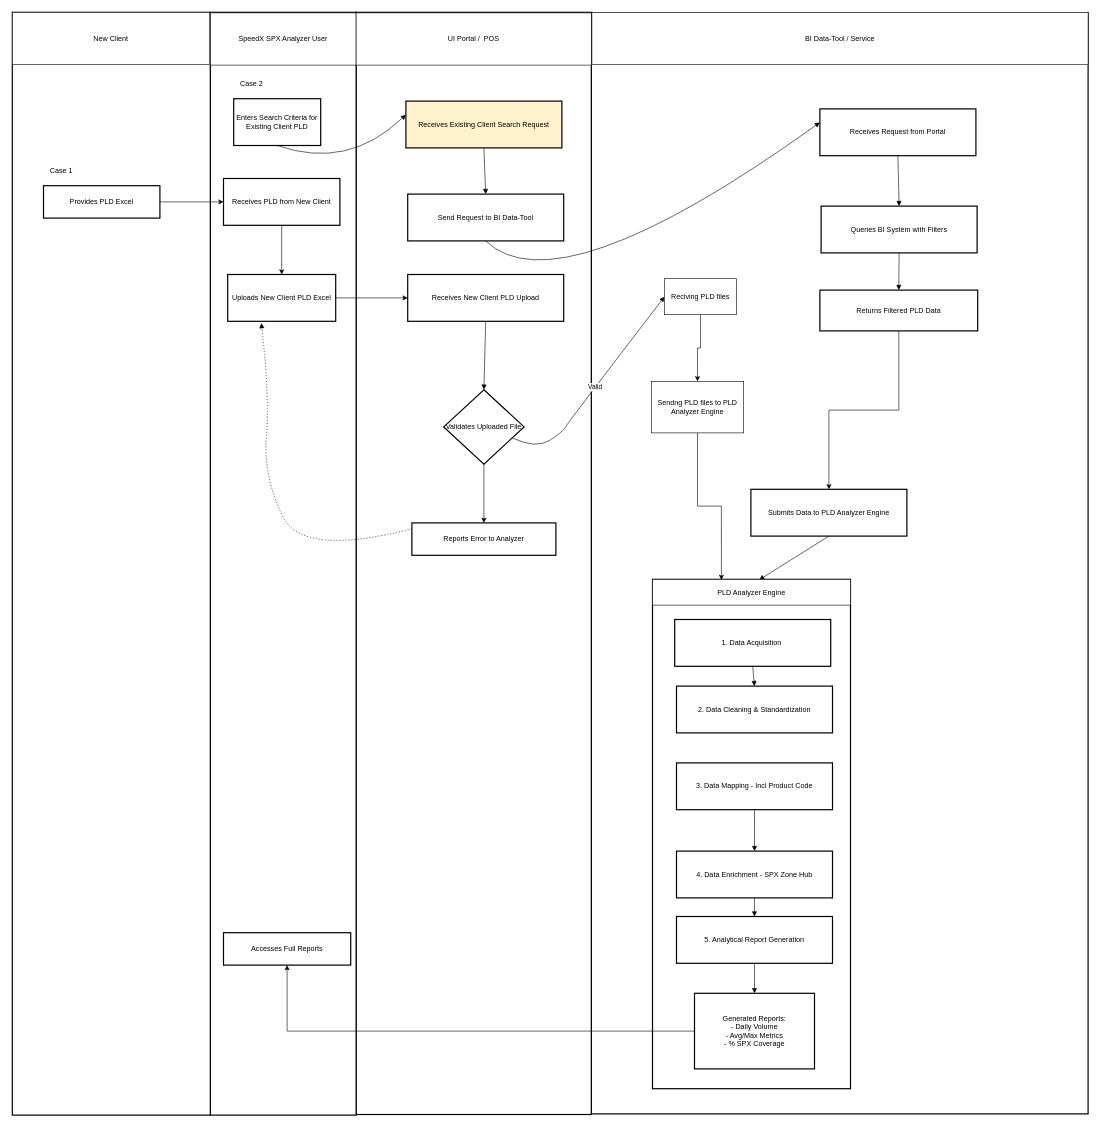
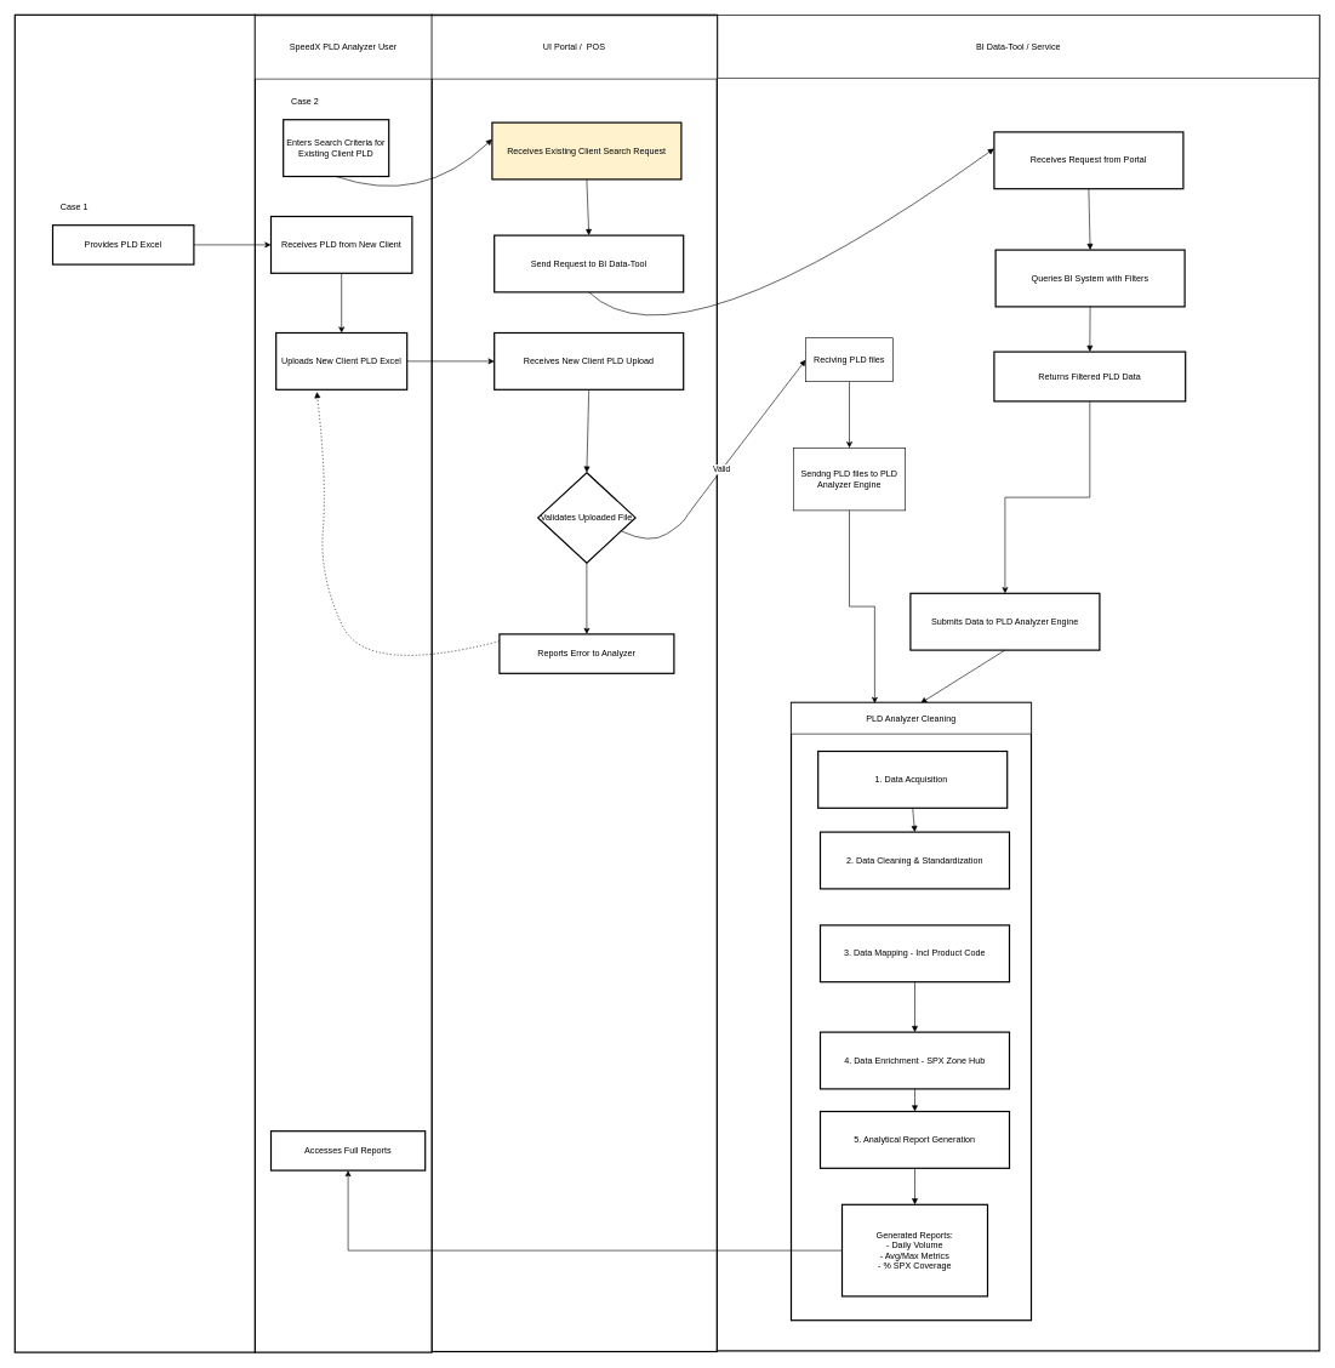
  <mxCell id="0" />
  <mxCell id="1" parent="0" />
  <mxCell id="2" value="" style="whiteSpace=wrap;strokeWidth=2;" vertex="1" parent="1"><mxGeometry x="985" y="21" width="828" height="1835" as="geometry" /></mxCell>
  <mxCell id="3" value="" style="whiteSpace=wrap;strokeWidth=2;" vertex="1" parent="1"><mxGeometry x="1087" y="965" width="330" height="849" as="geometry" /></mxCell>
  <mxCell id="4" value="" style="whiteSpace=wrap;strokeWidth=2;" vertex="1" parent="1"><mxGeometry x="593" y="20" width="392" height="1837" as="geometry" /></mxCell>
  <mxCell id="5" value="" style="whiteSpace=wrap;strokeWidth=2;" vertex="1" parent="1"><mxGeometry x="350" y="20" width="243" height="1838" as="geometry" /></mxCell>
  <mxCell id="6" value="" style="whiteSpace=wrap;strokeWidth=2;" vertex="1" parent="1"><mxGeometry x="20" y="20" width="330" height="1838" as="geometry" /></mxCell>
  <mxCell id="7" style="edgeStyle=orthogonalEdgeStyle;rounded=0;orthogonalLoop=1;jettySize=auto;html=1;" edge="1" parent="1" source="8" target="10"><mxGeometry relative="1" as="geometry" /></mxCell>
  <mxCell id="8" value="Provides PLD Excel" style="whiteSpace=wrap;strokeWidth=2;" vertex="1" parent="1"><mxGeometry x="72" y="309" width="194" height="54" as="geometry" /></mxCell>
  <mxCell id="9" style="edgeStyle=orthogonalEdgeStyle;rounded=0;orthogonalLoop=1;jettySize=auto;html=1;" edge="1" parent="1" source="10" target="12"><mxGeometry relative="1" as="geometry" /></mxCell>
  <mxCell id="10" value="Receives PLD from New Client" style="whiteSpace=wrap;strokeWidth=2;" vertex="1" parent="1"><mxGeometry x="372" y="297" width="194" height="78" as="geometry" /></mxCell>
  <mxCell id="11" style="edgeStyle=orthogonalEdgeStyle;rounded=0;orthogonalLoop=1;jettySize=auto;html=1;" edge="1" parent="1" source="12" target="15"><mxGeometry relative="1" as="geometry" /></mxCell>
  <mxCell id="12" value="Uploads New Client PLD Excel" style="whiteSpace=wrap;strokeWidth=2;" vertex="1" parent="1"><mxGeometry x="379" y="457" width="180" height="78" as="geometry" /></mxCell>
  <mxCell id="13" value="Enters Search Criteria for Existing Client PLD" style="whiteSpace=wrap;strokeWidth=2;" vertex="1" parent="1"><mxGeometry x="389" y="164" width="145" height="78" as="geometry" /></mxCell>
  <mxCell id="14" value="Accesses Full Reports" style="whiteSpace=wrap;strokeWidth=2;" vertex="1" parent="1"><mxGeometry x="372" y="1554" width="212" height="54" as="geometry" /></mxCell>
  <mxCell id="15" value="Receives New Client PLD Upload" style="whiteSpace=wrap;strokeWidth=2;" vertex="1" parent="1"><mxGeometry x="679" y="457" width="260" height="78" as="geometry" /></mxCell>
  <mxCell id="16" value="Receives Existing Client Search Request" style="whiteSpace=wrap;strokeWidth=2;fillColor=#fff2cc;" vertex="1" parent="1"><mxGeometry x="676" y="168" width="260" height="78" as="geometry" /></mxCell>
  <mxCell id="17" style="edgeStyle=orthogonalEdgeStyle;rounded=0;orthogonalLoop=1;jettySize=auto;html=1;entryX=0.5;entryY=0;entryDx=0;entryDy=0;" edge="1" parent="1" source="18" target="19"><mxGeometry relative="1" as="geometry" /></mxCell>
  <mxCell id="18" value="Validates Uploaded File" style="rhombus;strokeWidth=2;whiteSpace=wrap;" vertex="1" parent="1"><mxGeometry x="739" y="649" width="134" height="124" as="geometry" /></mxCell>
  <mxCell id="19" value="Reports Error to Analyzer" style="whiteSpace=wrap;strokeWidth=2;" vertex="1" parent="1"><mxGeometry x="686" y="871" width="240" height="54" as="geometry" /></mxCell>
  <mxCell id="20" value="Send Request to BI Data-Tool" style="whiteSpace=wrap;strokeWidth=2;" vertex="1" parent="1"><mxGeometry x="679" y="323" width="260" height="78" as="geometry" /></mxCell>
  <mxCell id="21" value="Submits Data to PLD Analyzer Engine" style="whiteSpace=wrap;strokeWidth=2;" vertex="1" parent="1"><mxGeometry x="1251" y="815" width="260" height="78" as="geometry" /></mxCell>
  <mxCell id="22" value="Receives Request from Portal" style="whiteSpace=wrap;strokeWidth=2;" vertex="1" parent="1"><mxGeometry x="1366" y="181" width="260" height="78" as="geometry" /></mxCell>
  <mxCell id="23" value="Queries BI System with Filters" style="whiteSpace=wrap;strokeWidth=2;" vertex="1" parent="1"><mxGeometry x="1368" y="343" width="260" height="78" as="geometry" /></mxCell>
  <mxCell id="24" style="edgeStyle=orthogonalEdgeStyle;rounded=0;orthogonalLoop=1;jettySize=auto;html=1;" edge="1" parent="1" source="25" target="21"><mxGeometry relative="1" as="geometry" /></mxCell>
  <mxCell id="25" value="Returns Filtered PLD Data" style="whiteSpace=wrap;strokeWidth=2;" vertex="1" parent="1"><mxGeometry x="1366" y="483" width="263" height="68" as="geometry" /></mxCell>
  <mxCell id="26" value="1. Data Acquisition " style="whiteSpace=wrap;strokeWidth=2;" vertex="1" parent="1"><mxGeometry x="1124" y="1032" width="260" height="78" as="geometry" /></mxCell>
  <mxCell id="27" value="2. Data Cleaning &amp; Standardization" style="whiteSpace=wrap;strokeWidth=2;" vertex="1" parent="1"><mxGeometry x="1127" y="1143" width="260" height="78" as="geometry" /></mxCell>
  <mxCell id="28" value="3. Data Mapping - Incl Product Code" style="whiteSpace=wrap;strokeWidth=2;" vertex="1" parent="1"><mxGeometry x="1127" y="1271" width="260" height="78" as="geometry" /></mxCell>
  <mxCell id="29" value="4. Data Enrichment - SPX Zone Hub" style="whiteSpace=wrap;strokeWidth=2;" vertex="1" parent="1"><mxGeometry x="1127" y="1418" width="260" height="78" as="geometry" /></mxCell>
  <mxCell id="30" value="5. Analytical Report Generation" style="whiteSpace=wrap;strokeWidth=2;" vertex="1" parent="1"><mxGeometry x="1127" y="1527" width="260" height="78" as="geometry" /></mxCell>
  <mxCell id="31" style="edgeStyle=orthogonalEdgeStyle;rounded=0;orthogonalLoop=1;jettySize=auto;html=1;" edge="1" parent="1" source="32" target="14"><mxGeometry relative="1" as="geometry" /></mxCell>
  <mxCell id="32" value="Generated Reports:&#10;- Daily Volume&#10;- Avg/Max Metrics&#10;- % SPX Coverage" style="whiteSpace=wrap;strokeWidth=2;" vertex="1" parent="1"><mxGeometry x="1157" y="1655" width="200" height="126" as="geometry" /></mxCell>
  <mxCell id="33" value="" style="curved=1;startArrow=none;endArrow=block;exitX=0.5;exitY=1;entryX=0.5;entryY=0;rounded=0;" edge="1" parent="1" source="15" target="18"><mxGeometry relative="1" as="geometry"><Array as="points" /></mxGeometry></mxCell>
  <mxCell id="34" value="" style="curved=1;startArrow=none;endArrow=block;exitX=0.5;exitY=1;entryX=0;entryY=0.29;rounded=0;" edge="1" parent="1" source="13" target="16"><mxGeometry relative="1" as="geometry"><Array as="points"><mxPoint x="579" y="283" /></Array></mxGeometry></mxCell>
  <mxCell id="35" value="" style="curved=1;startArrow=none;endArrow=block;exitX=0.5;exitY=1;entryX=0.5;entryY=0;rounded=0;" edge="1" parent="1" source="16" target="20"><mxGeometry relative="1" as="geometry"><Array as="points" /></mxGeometry></mxCell>
  <mxCell id="36" value="" style="curved=1;startArrow=none;endArrow=block;exitX=0.5;exitY=1;entryX=0;entryY=0.29;rounded=0;" edge="1" parent="1" source="20" target="22"><mxGeometry relative="1" as="geometry"><Array as="points"><mxPoint x="929" y="517" /></Array></mxGeometry></mxCell>
  <mxCell id="37" value="" style="curved=1;startArrow=none;endArrow=block;exitX=0.5;exitY=1;entryX=0.5;entryY=0;rounded=0;" edge="1" parent="1" source="22" target="23"><mxGeometry relative="1" as="geometry"><Array as="points" /></mxGeometry></mxCell>
  <mxCell id="38" value="" style="curved=1;startArrow=none;endArrow=block;exitX=0.5;exitY=1;entryX=0.5;entryY=0;rounded=0;" edge="1" parent="1" source="23" target="25"><mxGeometry relative="1" as="geometry"><Array as="points" /></mxGeometry></mxCell>
  <mxCell id="39" value="" style="curved=1;dashed=1;dashPattern=2 3;startArrow=none;endArrow=block;exitX=0;exitY=0.18;entryX=0.311;entryY=1.038;rounded=0;entryDx=0;entryDy=0;entryPerimeter=0;" edge="1" parent="1" source="19" target="12"><mxGeometry relative="1" as="geometry"><Array as="points"><mxPoint x="503" y="928" /><mxPoint x="438" y="792" /><mxPoint x="449" y="662" /></Array></mxGeometry></mxCell>
  <mxCell id="40" value="Valid" style="curved=1;startArrow=none;endArrow=block;exitX=1;exitY=0.71;rounded=0;entryX=0;entryY=0.5;entryDx=0;entryDy=0;" edge="1" parent="1" source="18" target="51"><mxGeometry relative="1" as="geometry"><Array as="points"><mxPoint x="893" y="748" /><mxPoint x="938" y="719" /><mxPoint x="945" y="705" /></Array></mxGeometry></mxCell>
  <mxCell id="41" value="" style="curved=1;startArrow=none;endArrow=block;exitX=0.5;exitY=1;entryX=0.5;entryY=0;rounded=0;" edge="1" parent="1" source="26" target="27"><mxGeometry relative="1" as="geometry"><Array as="points" /></mxGeometry></mxCell>
  <mxCell id="42" value="" style="curved=1;startArrow=none;endArrow=block;exitX=0.5;exitY=1;entryX=0.539;entryY=0.001;rounded=0;entryDx=0;entryDy=0;entryPerimeter=0;" edge="1" parent="1" source="21" target="3"><mxGeometry relative="1" as="geometry"><Array as="points" /></mxGeometry></mxCell>
  <mxCell id="43" value="" style="curved=1;startArrow=none;endArrow=block;exitX=0.5;exitY=1;entryX=0.5;entryY=0;rounded=0;" edge="1" parent="1" source="28" target="29"><mxGeometry relative="1" as="geometry"><Array as="points" /></mxGeometry></mxCell>
  <mxCell id="44" value="" style="curved=1;startArrow=none;endArrow=block;exitX=0.5;exitY=1;entryX=0.5;entryY=0;rounded=0;" edge="1" parent="1" source="29" target="30"><mxGeometry relative="1" as="geometry"><Array as="points" /></mxGeometry></mxCell>
  <mxCell id="45" value="" style="curved=1;startArrow=none;endArrow=block;exitX=0.5;exitY=1;entryX=0.5;entryY=0;rounded=0;" edge="1" parent="1" source="30" target="32"><mxGeometry relative="1" as="geometry"><Array as="points" /></mxGeometry></mxCell>
- <mxCell id="46" value="New Client" style="rounded=0;whiteSpace=wrap;html=1;" vertex="1" parent="1"><mxGeometry x="20" y="20" width="329" height="87" as="geometry" /></mxCell>
- <mxCell id="47" value="SpeedX SPX Analyzer User" style="rounded=0;whiteSpace=wrap;html=1;" vertex="1" parent="1"><mxGeometry x="350" y="21" width="243" height="87" as="geometry" /></mxCell>
+ <mxCell id="47" value="SpeedX PLD Analyzer User" style="rounded=0;whiteSpace=wrap;html=1;" vertex="1" parent="1"><mxGeometry x="350" y="21" width="243" height="87" as="geometry" /></mxCell>
  <mxCell id="48" value="UI Portal /&amp;nbsp; POS" style="rounded=0;whiteSpace=wrap;html=1;" vertex="1" parent="1"><mxGeometry x="593" y="21" width="392" height="87" as="geometry" /></mxCell>
  <mxCell id="49" value="BI Data-Tool / Service" style="rounded=0;whiteSpace=wrap;html=1;" vertex="1" parent="1"><mxGeometry x="986" y="20" width="827" height="87" as="geometry" /></mxCell>
  <mxCell id="50" value="" style="edgeStyle=orthogonalEdgeStyle;rounded=0;orthogonalLoop=1;jettySize=auto;html=1;" edge="1" parent="1" source="51" target="53"><mxGeometry relative="1" as="geometry" /></mxCell>
  <mxCell id="51" value="Reciving PLD files" style="rounded=0;whiteSpace=wrap;html=1;" vertex="1" parent="1"><mxGeometry x="1107" y="464" width="120" height="60" as="geometry" /></mxCell>
- <mxCell id="52" value="PLD Analyzer Engine" style="rounded=0;whiteSpace=wrap;html=1;" vertex="1" parent="1"><mxGeometry x="1087" y="965" width="330" height="43" as="geometry" /></mxCell>
- <mxCell id="53" value="Sendng PLD files to PLD Analyzer Engine" style="whiteSpace=wrap;html=1;rounded=0;" vertex="1" parent="1"><mxGeometry x="1085" y="635" width="154" height="86" as="geometry" /></mxCell>
+ <mxCell id="52" value="PLD Analyzer Cleaning" style="rounded=0;whiteSpace=wrap;html=1;" vertex="1" parent="1"><mxGeometry x="1087" y="965" width="330" height="43" as="geometry" /></mxCell>
+ <mxCell id="53" value="Sendng PLD files to PLD Analyzer Engine" style="whiteSpace=wrap;html=1;rounded=0;" vertex="1" parent="1"><mxGeometry x="1090" y="615" width="154" height="86" as="geometry" /></mxCell>
  <mxCell id="54" style="edgeStyle=orthogonalEdgeStyle;rounded=0;orthogonalLoop=1;jettySize=auto;html=1;entryX=0.348;entryY=0.027;entryDx=0;entryDy=0;entryPerimeter=0;" edge="1" parent="1" source="53" target="52"><mxGeometry relative="1" as="geometry" /></mxCell>
  <mxCell id="55" value="Case 1" style="text;html=1;align=center;verticalAlign=middle;whiteSpace=wrap;rounded=0;" vertex="1" parent="1"><mxGeometry x="72" y="269" width="60" height="30" as="geometry" /></mxCell>
  <mxCell id="56" value="Case 2" style="text;html=1;align=center;verticalAlign=middle;whiteSpace=wrap;rounded=0;" vertex="1" parent="1"><mxGeometry x="389" y="125" width="60" height="30" as="geometry" /></mxCell>
